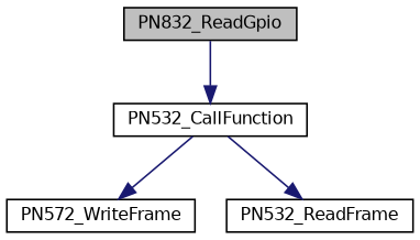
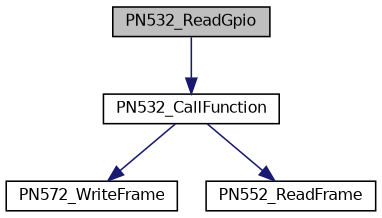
  digraph {
    rankdir=TB
    node [color=black fillcolor=white fontname=Helvetica fontsize=10 shape=record style=filled]
    edge [color=midnightblue fontname=Helvetica fontsize=10 labelfontname=Helvetica labelfontsize=10 style=solid]
-   n1 [fillcolor=grey75 fontcolor=black height=0.2 label=PN832_ReadGpio width=0.4]
+   n1 [fillcolor=grey75 fontcolor=black height=0.2 label=PN532_ReadGpio width=0.4]
    n2 [height=0.2 label=PN532_CallFunction width=0.4]
    n3 [height=0.2 label=PN572_WriteFrame width=0.4]
-   n4 [height=0.2 label=PN532_ReadFrame width=0.4]
+   n4 [height=0.2 label=PN552_ReadFrame width=0.4]
    n1 -> n2
    n2 -> n3
    n2 -> n4
  }
